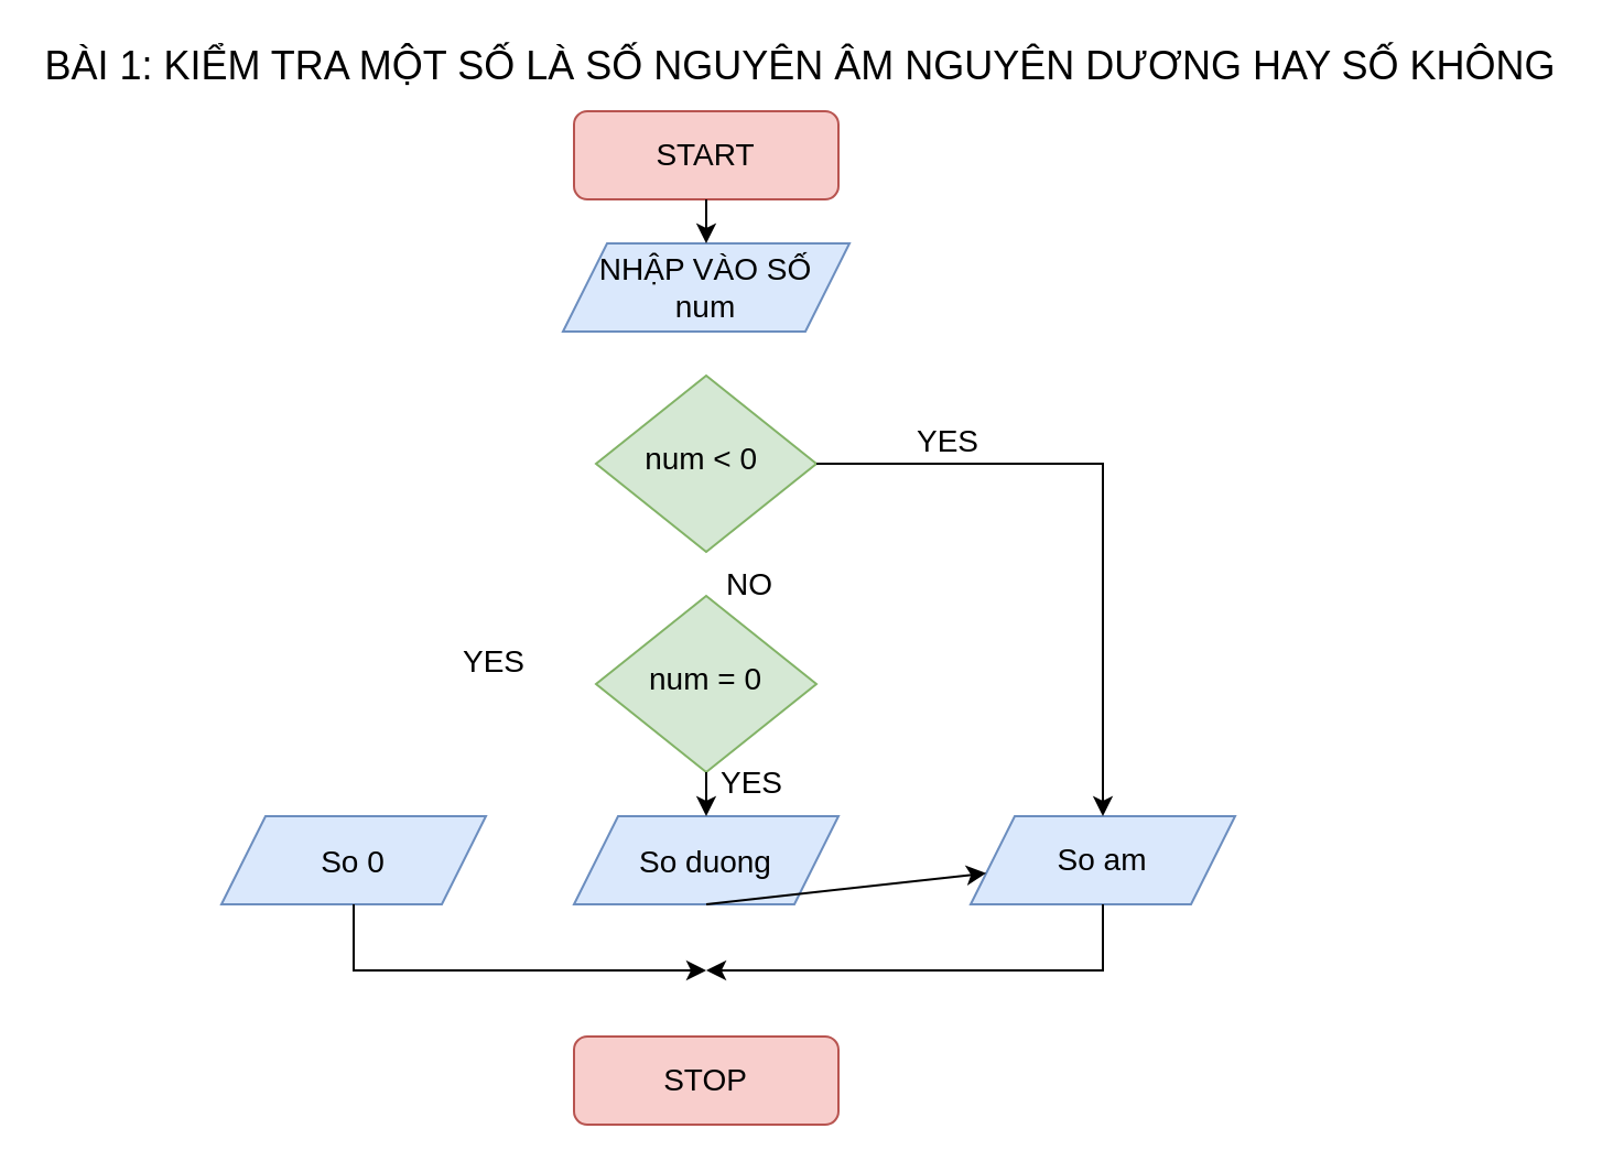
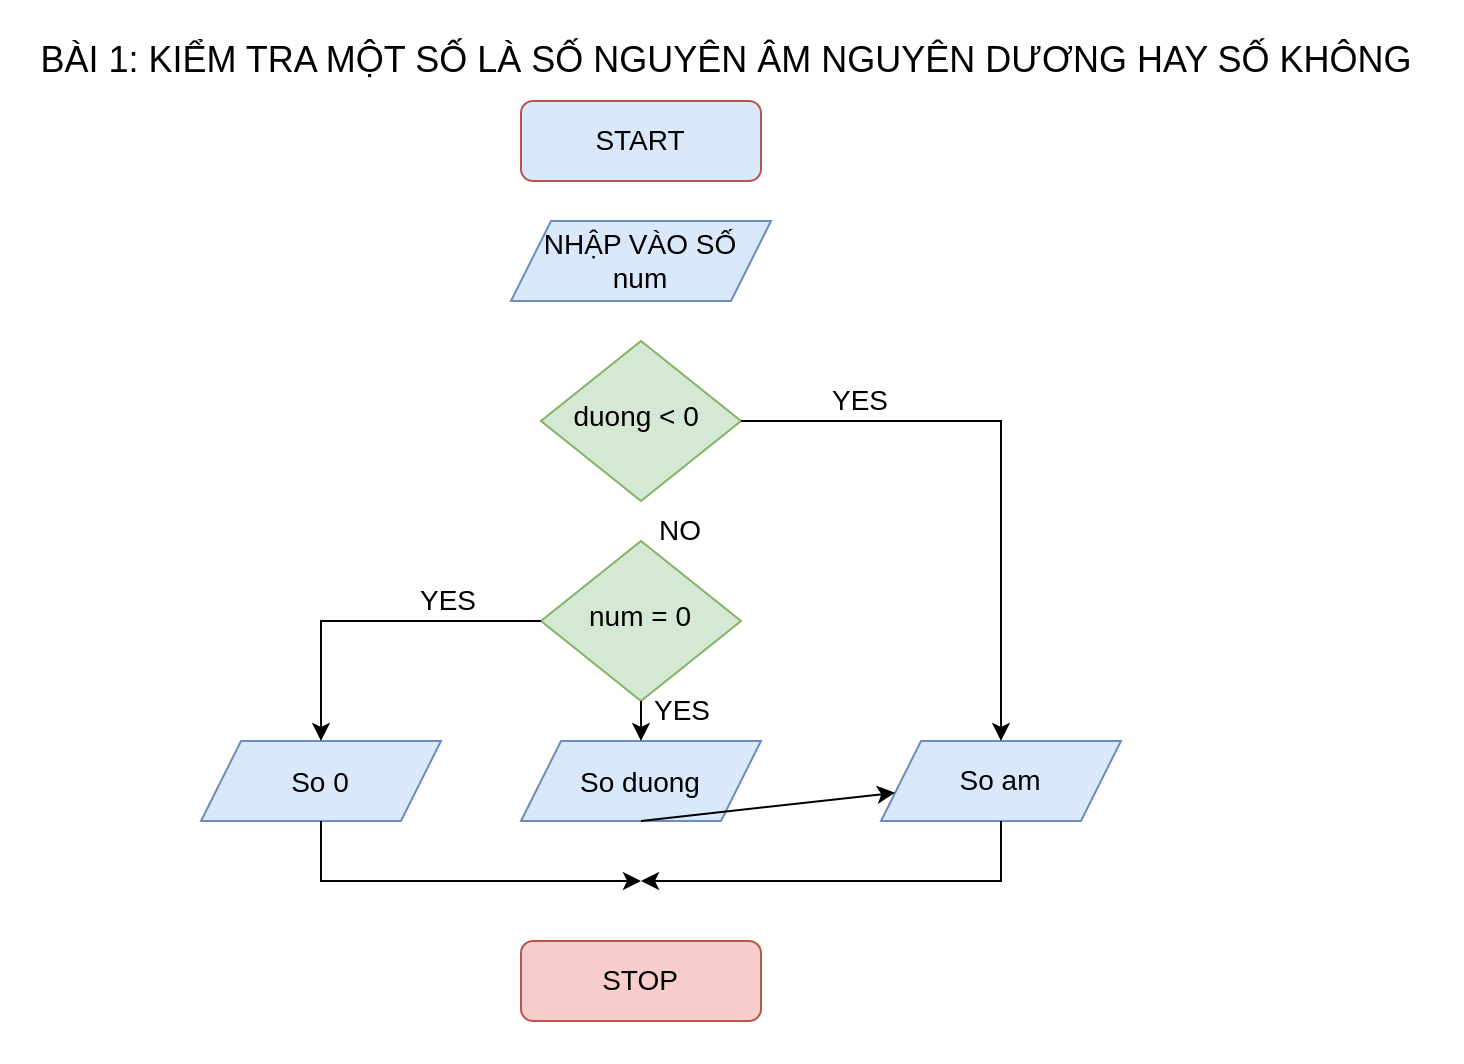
  <mxCell id="0" />
  <mxCell id="1" parent="0" />
- <mxCell id="2" value="&lt;font style=&quot;font-size: 14px;&quot;&gt;START&lt;/font&gt;" style="rounded=1;whiteSpace=wrap;html=1;fontSize=12;glass=0;strokeWidth=1;shadow=0;fillColor=#f8cecc;strokeColor=#b85450;" parent="1" vertex="1"><mxGeometry x="260" y="50" width="120" height="40" as="geometry" /></mxCell>
- <mxCell id="3" value="&lt;font style=&quot;font-size: 14px;&quot;&gt;num &amp;lt; 0&amp;nbsp;&lt;/font&gt;" style="rhombus;whiteSpace=wrap;html=1;shadow=0;fontFamily=Helvetica;fontSize=12;align=center;strokeWidth=1;spacing=6;spacingTop=-4;fillColor=#d5e8d4;strokeColor=#82b366;" parent="1" vertex="1"><mxGeometry x="270" y="170" width="100" height="80" as="geometry" /></mxCell>
+ <mxCell id="2" value="&lt;font style=&quot;font-size: 14px;&quot;&gt;START&lt;/font&gt;" style="rounded=1;whiteSpace=wrap;html=1;fontSize=12;glass=0;strokeWidth=1;shadow=0;fillColor=#dae8fc;strokeColor=#b85450;" parent="1" vertex="1"><mxGeometry x="260" y="50" width="120" height="40" as="geometry" /></mxCell>
+ <mxCell id="3" value="&lt;font style=&quot;font-size: 14px;&quot;&gt;duong &amp;lt; 0&amp;nbsp;&lt;/font&gt;" style="rhombus;whiteSpace=wrap;html=1;shadow=0;fontFamily=Helvetica;fontSize=12;align=center;strokeWidth=1;spacing=6;spacingTop=-4;fillColor=#d5e8d4;strokeColor=#82b366;" parent="1" vertex="1"><mxGeometry x="270" y="170" width="100" height="80" as="geometry" /></mxCell>
  <mxCell id="4" value="&lt;font style=&quot;font-size: 14px;&quot;&gt;num = 0&lt;/font&gt;" style="rhombus;whiteSpace=wrap;html=1;shadow=0;fontFamily=Helvetica;fontSize=12;align=center;strokeWidth=1;spacing=6;spacingTop=-4;fillColor=#d5e8d4;strokeColor=#82b366;" parent="1" vertex="1"><mxGeometry x="270" y="270" width="100" height="80" as="geometry" /></mxCell>
  <mxCell id="5" value="&lt;font style=&quot;font-size: 14px;&quot;&gt;STOP&lt;/font&gt;" style="rounded=1;whiteSpace=wrap;html=1;fontSize=12;glass=0;strokeWidth=1;shadow=0;fillColor=#f8cecc;strokeColor=#b85450;" parent="1" vertex="1"><mxGeometry x="260" y="470" width="120" height="40" as="geometry" /></mxCell>
  <mxCell id="6" value="&lt;font style=&quot;font-size: 14px;&quot;&gt;NHẬP VÀO SỐ&lt;br&gt;num&lt;br&gt;&lt;/font&gt;" style="shape=parallelogram;perimeter=parallelogramPerimeter;whiteSpace=wrap;html=1;fixedSize=1;fillColor=#dae8fc;strokeColor=#6c8ebf;" parent="1" vertex="1"><mxGeometry x="255" y="110" width="130" height="40" as="geometry" /></mxCell>
  <mxCell id="7" value="&lt;font style=&quot;font-size: 18px;&quot;&gt;BÀI 1: KIỂM TRA MỘT SỐ LÀ SỐ NGUYÊN ÂM NGUYÊN DƯƠNG HAY SỐ KHÔNG&amp;nbsp;&lt;/font&gt;" style="text;html=1;align=center;verticalAlign=middle;resizable=0;points=[];autosize=1;strokeColor=none;fillColor=none;" parent="1" vertex="1"><mxGeometry x="20" y="20" width="690" height="20" as="geometry" /></mxCell>
  <mxCell id="8" value="&lt;font style=&quot;font-size: 14px;&quot;&gt;So am&lt;/font&gt;" style="shape=parallelogram;perimeter=parallelogramPerimeter;whiteSpace=wrap;html=1;fixedSize=1;fillColor=#dae8fc;strokeColor=#6c8ebf;" parent="1" vertex="1"><mxGeometry x="440" y="370" width="120" height="40" as="geometry" /></mxCell>
  <mxCell id="9" value="" style="endArrow=classic;html=1;rounded=0;fontSize=18;exitX=0.5;exitY=1;exitDx=0;exitDy=0;" parent="1" edge="1" source="8"><mxGeometry width="50" height="50" relative="1" as="geometry"><mxPoint x="510" y="430" as="sourcePoint" /><mxPoint x="320" y="440" as="targetPoint" /><Array as="points"><mxPoint x="500" y="440" /><mxPoint x="410" y="440" /></Array></mxGeometry></mxCell>
  <mxCell id="10" value="&lt;font style=&quot;font-size: 14px;&quot;&gt;So duong&lt;/font&gt;" style="shape=parallelogram;perimeter=parallelogramPerimeter;whiteSpace=wrap;html=1;fixedSize=1;fontSize=18;fillColor=#dae8fc;strokeColor=#6c8ebf;" parent="1" vertex="1"><mxGeometry x="260" y="370" width="120" height="40" as="geometry" /></mxCell>
  <mxCell id="11" value="&lt;font style=&quot;font-size: 14px;&quot;&gt;So 0&lt;/font&gt;" style="shape=parallelogram;perimeter=parallelogramPerimeter;whiteSpace=wrap;html=1;fixedSize=1;fontSize=18;fillColor=#dae8fc;strokeColor=#6c8ebf;" parent="1" vertex="1"><mxGeometry x="100" y="370" width="120" height="40" as="geometry" /></mxCell>
- <mxCell id="12" value="" style="endArrow=classic;html=1;rounded=0;fontSize=14;exitX=0.5;exitY=1;exitDx=0;exitDy=0;entryX=0.5;entryY=0;entryDx=0;entryDy=0;" edge="1" parent="1" source="2" target="6"><mxGeometry width="50" height="50" relative="1" as="geometry"><mxPoint x="320" y="300" as="sourcePoint" /><mxPoint x="370" y="250" as="targetPoint" /></mxGeometry></mxCell>
  <mxCell id="13" value="" style="endArrow=classic;html=1;rounded=0;fontSize=14;entryX=0.5;entryY=0;entryDx=0;entryDy=0;exitX=0.5;exitY=1;exitDx=0;exitDy=0;" edge="1" parent="1" source="4" target="10"><mxGeometry width="50" height="50" relative="1" as="geometry"><mxPoint x="390" y="370" as="sourcePoint" /><mxPoint x="330" y="140" as="targetPoint" /></mxGeometry></mxCell>
  <mxCell id="14" value="" style="endArrow=classic;html=1;rounded=0;fontSize=14;exitX=1;exitY=0.5;exitDx=0;exitDy=0;entryX=0.5;entryY=0;entryDx=0;entryDy=0;" edge="1" parent="1" source="3" target="8"><mxGeometry width="50" height="50" relative="1" as="geometry"><mxPoint x="320" y="290" as="sourcePoint" /><mxPoint x="500" y="380" as="targetPoint" /><Array as="points"><mxPoint x="500" y="210" /></Array></mxGeometry></mxCell>
  <mxCell id="15" value="" style="endArrow=classic;html=1;rounded=0;fontSize=14;exitX=0.5;exitY=1;exitDx=0;exitDy=0;" edge="1" parent="1" source="10" target="8"><mxGeometry width="50" height="50" relative="1" as="geometry"><mxPoint x="340" y="370" as="sourcePoint" /><mxPoint x="340" y="390" as="targetPoint" /></mxGeometry></mxCell>
+ <mxCell id="16" value="" style="endArrow=classic;html=1;rounded=0;fontSize=14;exitX=0;exitY=0.5;exitDx=0;exitDy=0;entryX=0.5;entryY=0;entryDx=0;entryDy=0;" edge="1" parent="1" source="4" target="11"><mxGeometry width="50" height="50" relative="1" as="geometry"><mxPoint x="320" y="290" as="sourcePoint" /><mxPoint x="370" y="240" as="targetPoint" /><Array as="points"><mxPoint x="160" y="310" /></Array></mxGeometry></mxCell>
  <mxCell id="17" value="" style="endArrow=classic;html=1;rounded=0;fontSize=14;exitX=0.5;exitY=1;exitDx=0;exitDy=0;" edge="1" parent="1" source="11"><mxGeometry width="50" height="50" relative="1" as="geometry"><mxPoint x="320" y="290" as="sourcePoint" /><mxPoint x="320" y="440" as="targetPoint" /><Array as="points"><mxPoint x="160" y="440" /></Array></mxGeometry></mxCell>
  <mxCell id="18" value="YES" style="text;html=1;strokeColor=none;fillColor=none;align=center;verticalAlign=middle;whiteSpace=wrap;rounded=0;fontSize=14;" vertex="1" parent="1"><mxGeometry x="400" y="185" width="60" height="30" as="geometry" /></mxCell>
  <mxCell id="19" value="NO" style="text;html=1;strokeColor=none;fillColor=none;align=center;verticalAlign=middle;whiteSpace=wrap;rounded=0;fontSize=14;" vertex="1" parent="1"><mxGeometry x="310" y="250" width="60" height="30" as="geometry" /></mxCell>
  <mxCell id="20" value="YES" style="text;html=1;strokeColor=none;fillColor=none;align=center;verticalAlign=middle;whiteSpace=wrap;rounded=0;fontSize=14;" vertex="1" parent="1"><mxGeometry x="311" y="340" width="60" height="30" as="geometry" /></mxCell>
  <mxCell id="21" value="YES" style="text;html=1;strokeColor=none;fillColor=none;align=center;verticalAlign=middle;whiteSpace=wrap;rounded=0;fontSize=14;" vertex="1" parent="1"><mxGeometry x="194" y="285" width="60" height="30" as="geometry" /></mxCell>
